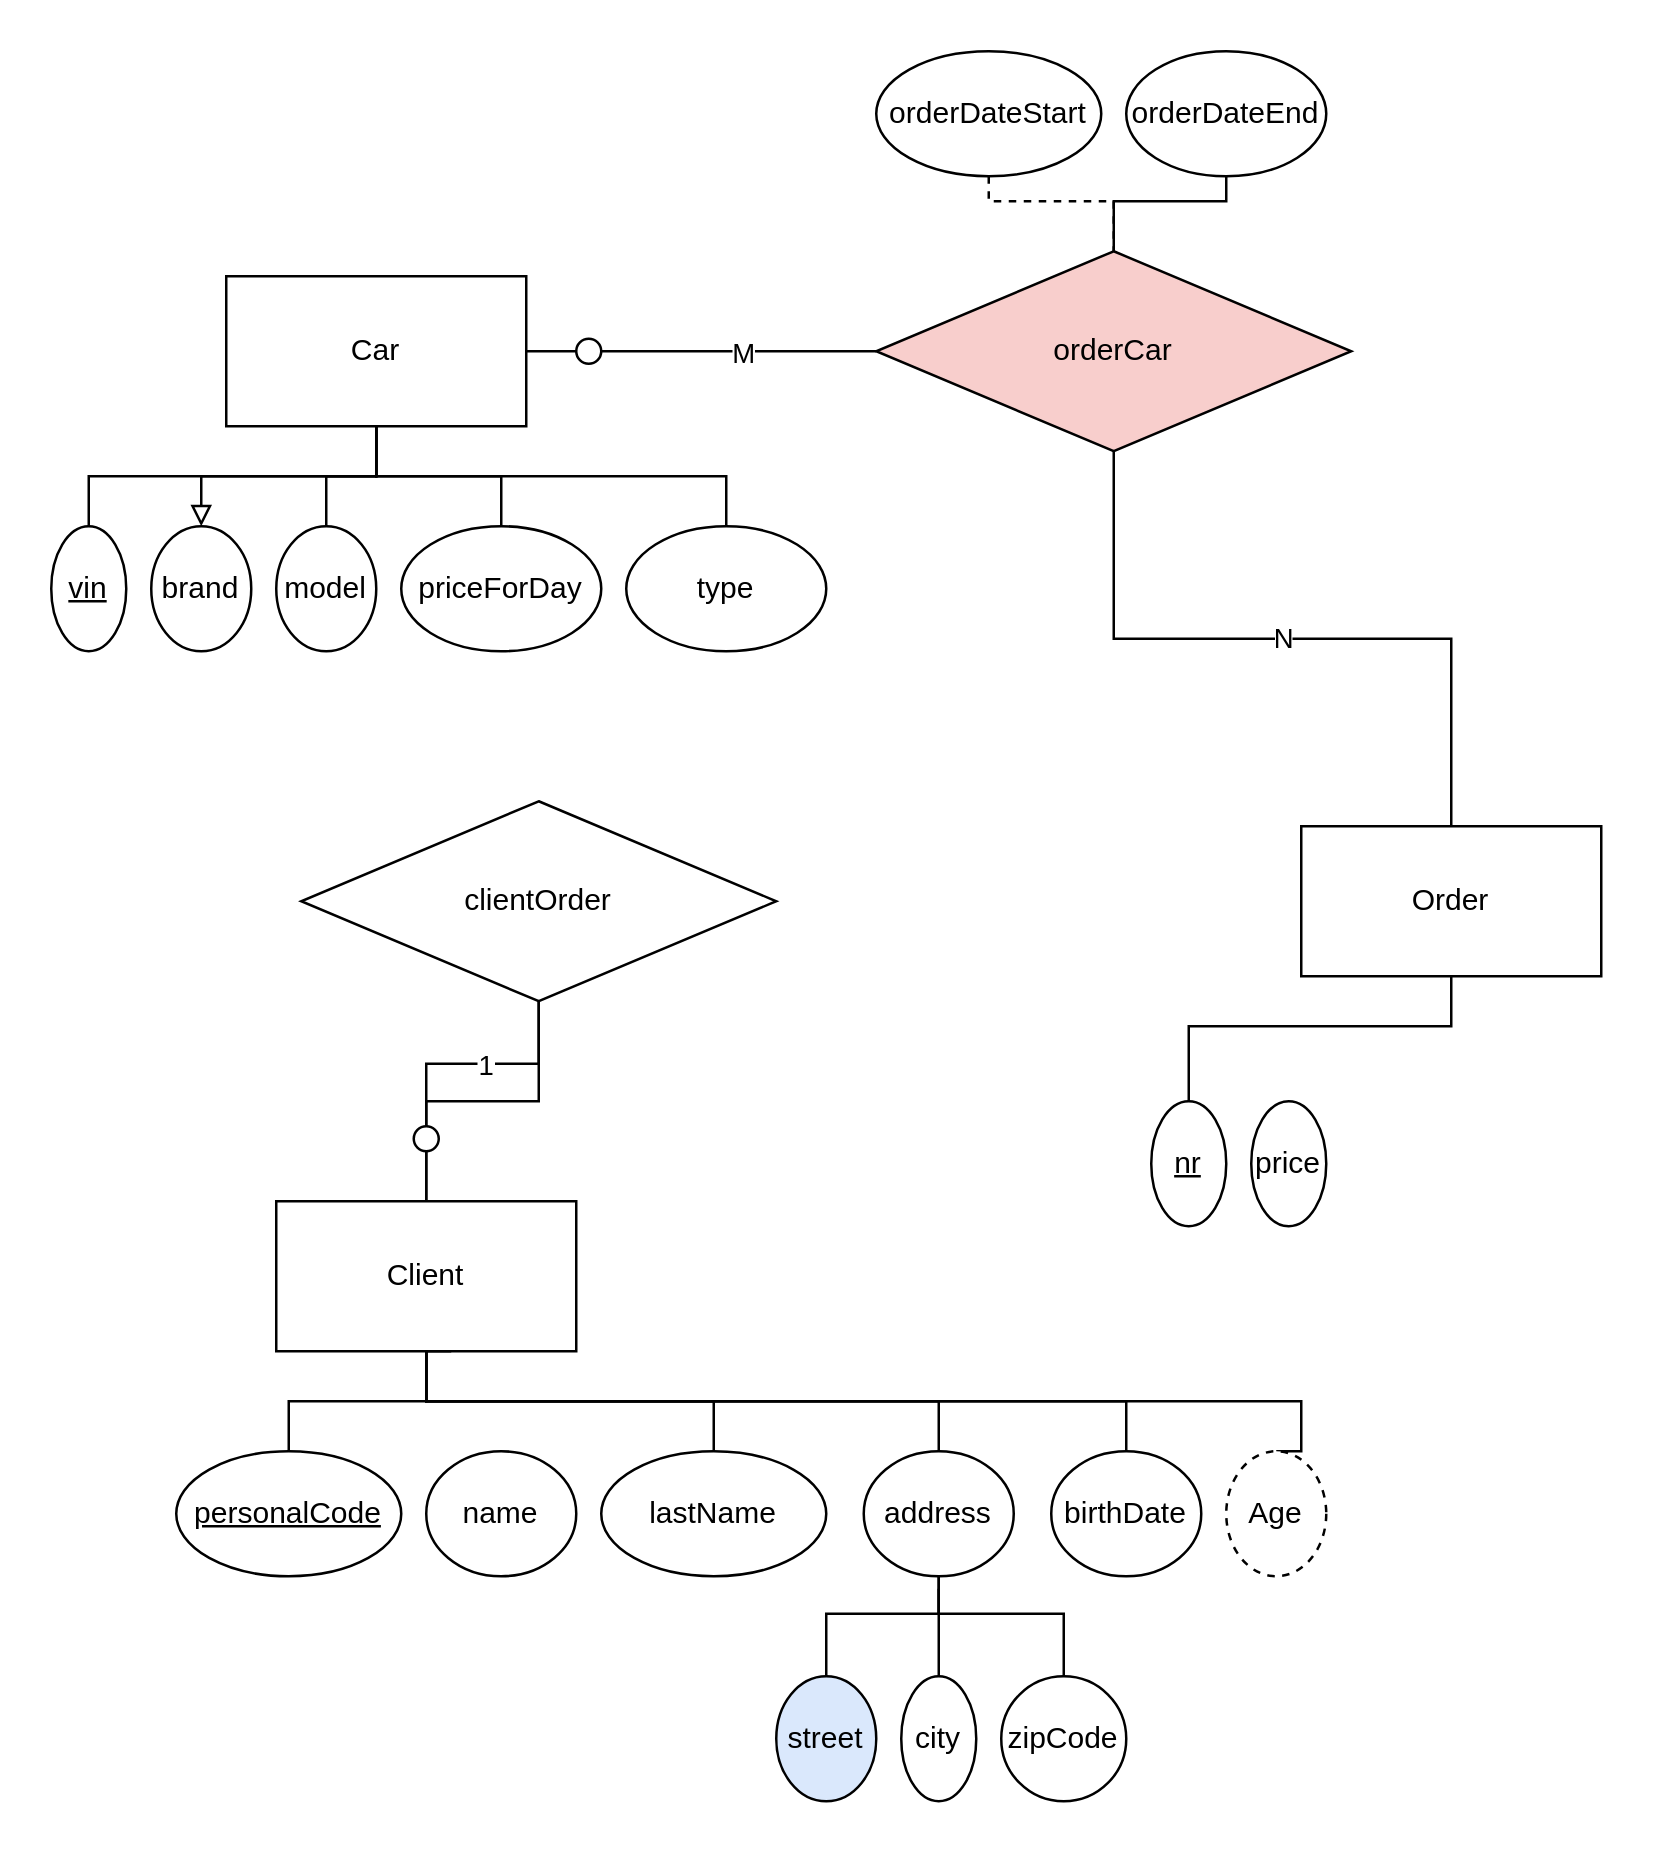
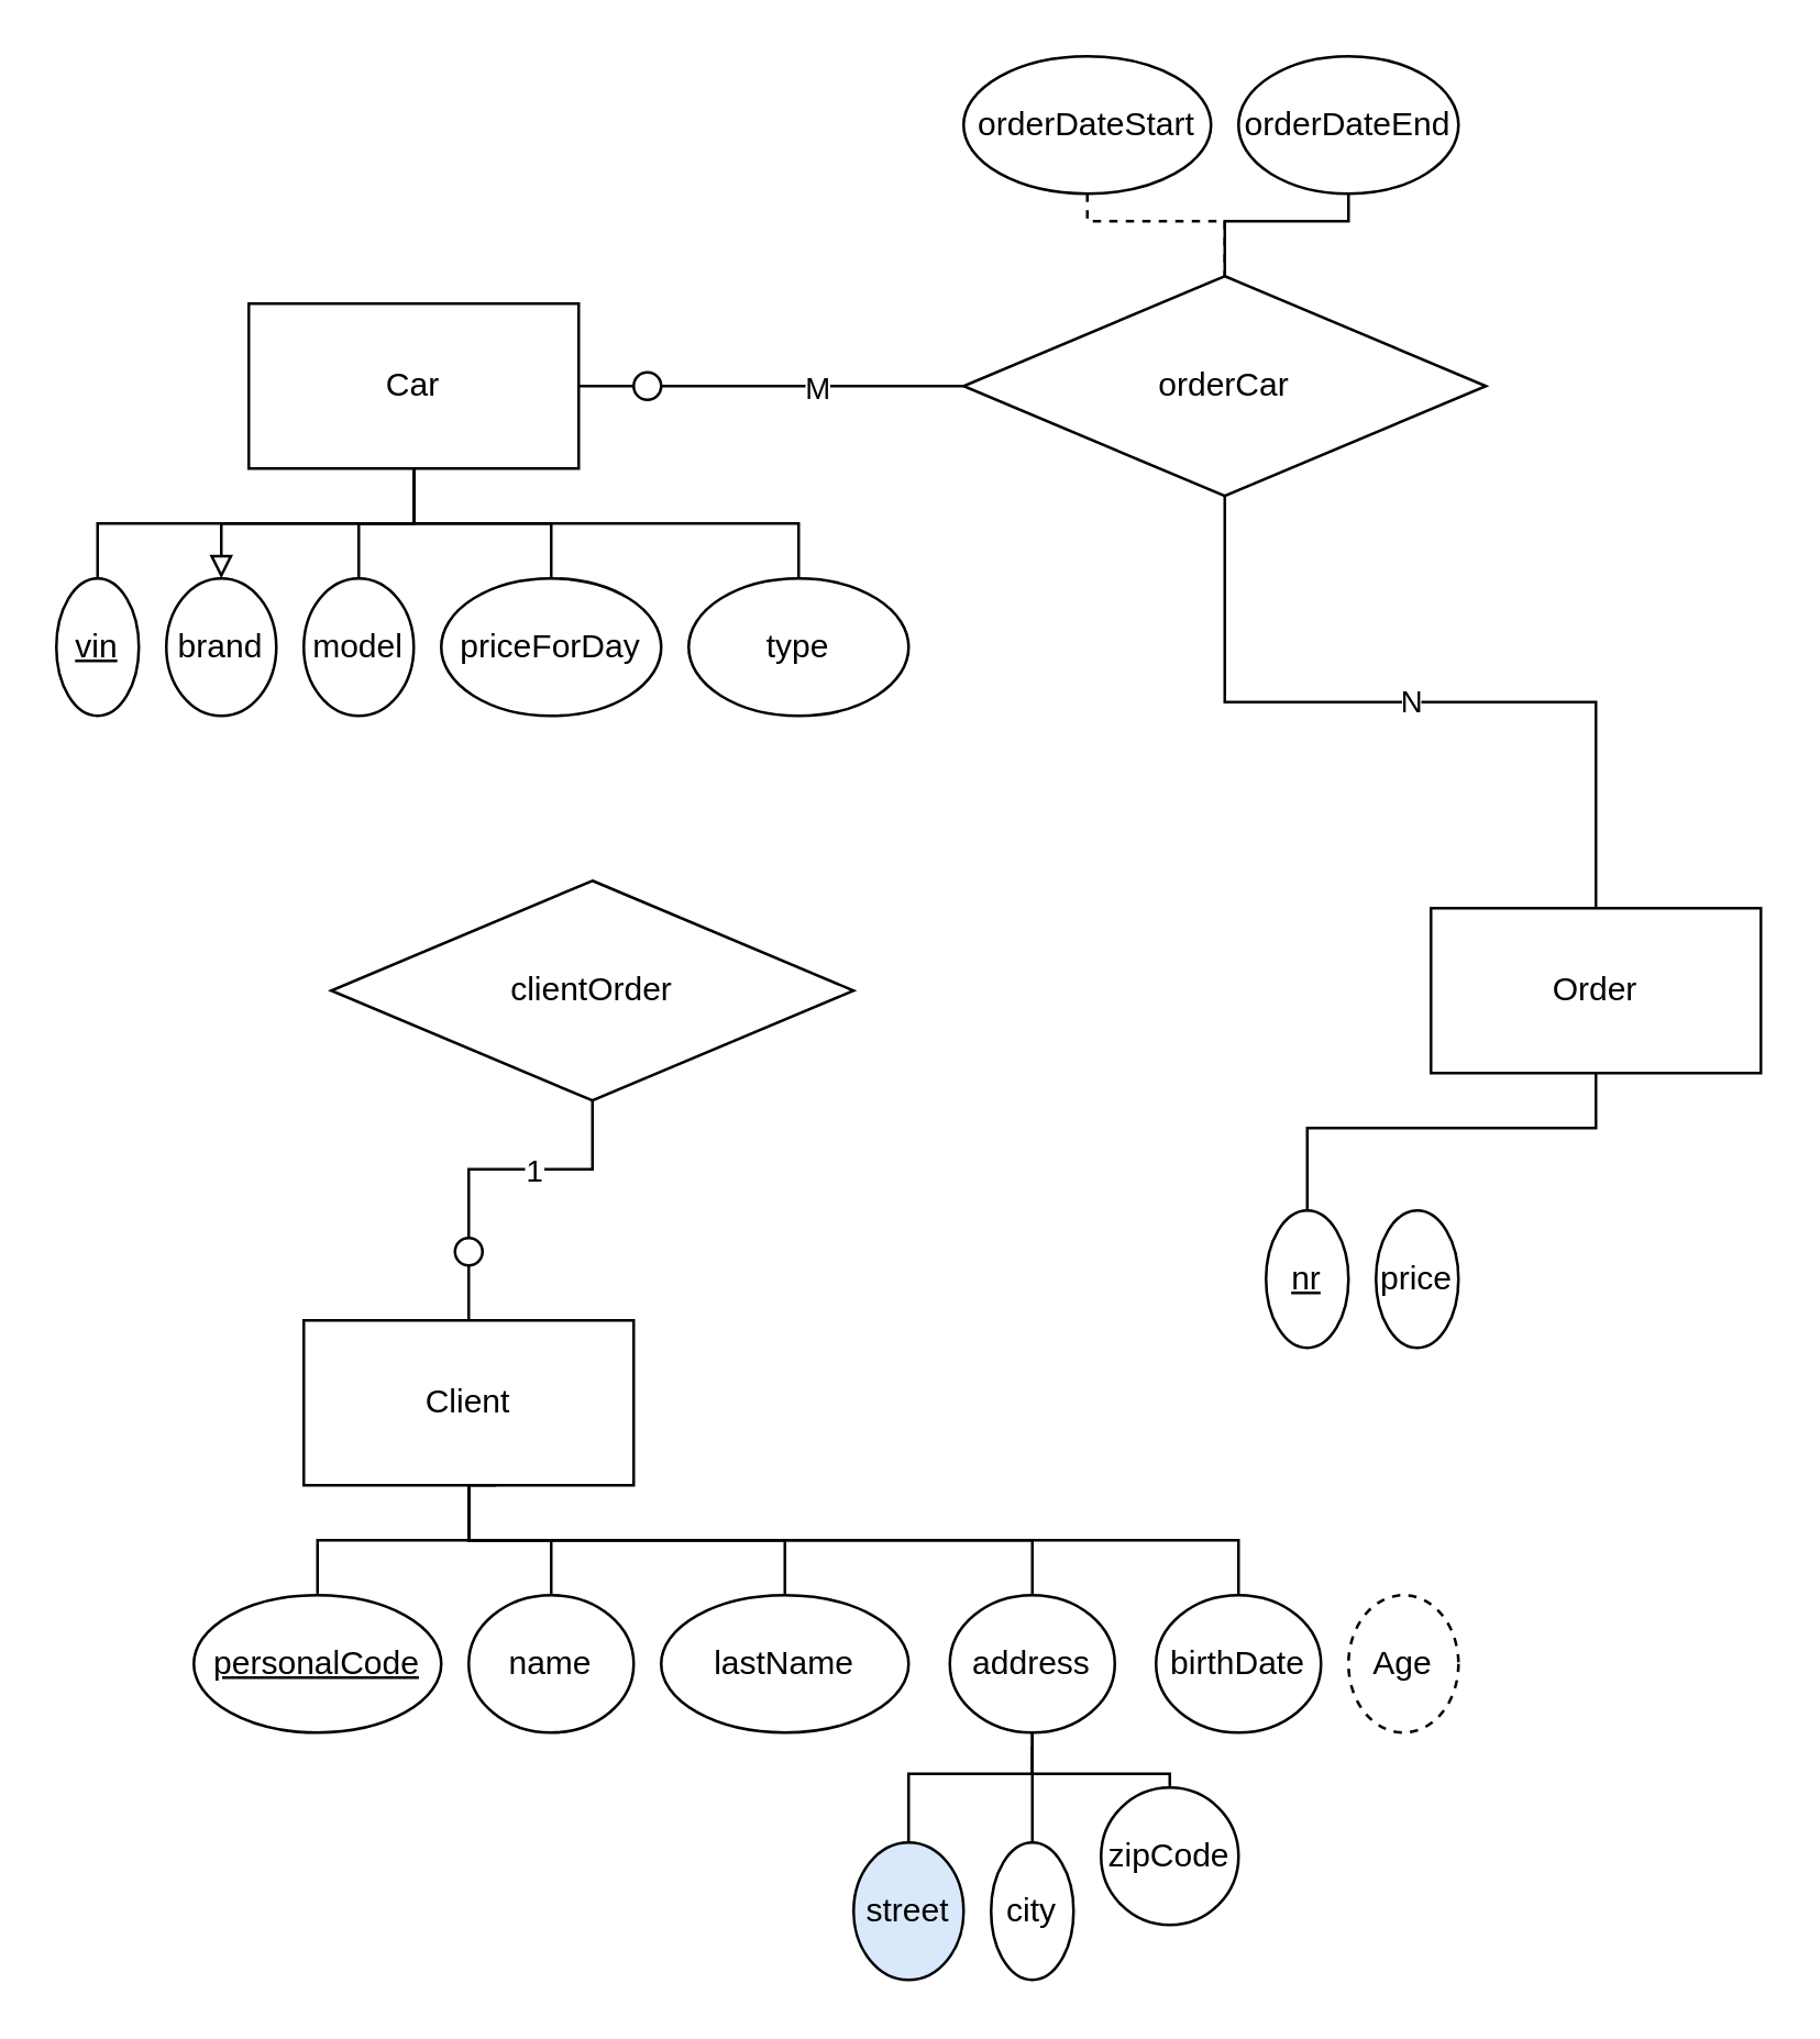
  <mxCell id="0" />
  <mxCell id="1" parent="0" />
  <mxCell id="2" style="edgeStyle=orthogonalEdgeStyle;rounded=0;orthogonalLoop=1;jettySize=auto;html=1;entryX=0.5;entryY=0;entryDx=0;entryDy=0;endArrow=none;endFill=0;" parent="1" source="7" target="12" edge="1"><mxGeometry relative="1" as="geometry"><Array as="points"><mxPoint x="150" y="190" /><mxPoint x="35" y="190" /></Array></mxGeometry></mxCell>
  <mxCell id="3" style="edgeStyle=orthogonalEdgeStyle;rounded=0;orthogonalLoop=1;jettySize=auto;html=1;entryX=0.5;entryY=0;entryDx=0;entryDy=0;endArrow=block;endFill=0;" parent="1" source="7" target="13" edge="1"><mxGeometry relative="1" as="geometry" /></mxCell>
  <mxCell id="4" style="edgeStyle=orthogonalEdgeStyle;rounded=0;orthogonalLoop=1;jettySize=auto;html=1;entryX=0.5;entryY=0;entryDx=0;entryDy=0;endArrow=none;endFill=0;" parent="1" source="7" target="14" edge="1"><mxGeometry relative="1" as="geometry" /></mxCell>
  <mxCell id="5" style="edgeStyle=orthogonalEdgeStyle;rounded=0;orthogonalLoop=1;jettySize=auto;html=1;entryX=0.5;entryY=0;entryDx=0;entryDy=0;endArrow=none;endFill=0;" parent="1" source="7" target="15" edge="1"><mxGeometry relative="1" as="geometry" /></mxCell>
  <mxCell id="6" style="edgeStyle=orthogonalEdgeStyle;rounded=0;orthogonalLoop=1;jettySize=auto;html=1;entryX=0.5;entryY=0;entryDx=0;entryDy=0;endArrow=none;endFill=0;" edge="1" parent="1" source="7" target="45"><mxGeometry relative="1" as="geometry"><Array as="points"><mxPoint x="150" y="190" /><mxPoint x="290" y="190" /></Array></mxGeometry></mxCell>
  <mxCell id="7" value="Car" style="rounded=0;whiteSpace=wrap;html=1;" parent="1" vertex="1"><mxGeometry x="90" y="110" width="120" height="60" as="geometry" /></mxCell>
  <mxCell id="8" style="edgeStyle=orthogonalEdgeStyle;rounded=0;orthogonalLoop=1;jettySize=auto;html=1;entryX=0.5;entryY=1;entryDx=0;entryDy=0;endArrow=none;endFill=0;" parent="1" source="11" target="43" edge="1"><mxGeometry relative="1" as="geometry" /></mxCell>
  <mxCell id="9" value="N" style="edgeLabel;html=1;align=center;verticalAlign=middle;resizable=0;points=[];" parent="8" vertex="1" connectable="0"><mxGeometry x="-0.0" y="-1" relative="1" as="geometry"><mxPoint as="offset" /></mxGeometry></mxCell>
  <mxCell id="10" style="edgeStyle=orthogonalEdgeStyle;rounded=0;orthogonalLoop=1;jettySize=auto;html=1;entryX=0.5;entryY=0;entryDx=0;entryDy=0;endArrow=none;endFill=0;exitX=0.5;exitY=1;exitDx=0;exitDy=0;" parent="1" source="11" target="34" edge="1"><mxGeometry relative="1" as="geometry"><mxPoint x="690" y="390" as="sourcePoint" /><Array as="points"><mxPoint x="580" y="410" /><mxPoint x="475" y="410" /></Array></mxGeometry></mxCell>
  <mxCell id="11" value="Order" style="rounded=0;whiteSpace=wrap;html=1;" parent="1" vertex="1"><mxGeometry x="520" y="330" width="120" height="60" as="geometry" /></mxCell>
  <mxCell id="12" value="&lt;u&gt;vin&lt;/u&gt;" style="ellipse;whiteSpace=wrap;html=1;" parent="1" vertex="1"><mxGeometry x="20" y="210" width="30" height="50" as="geometry" /></mxCell>
  <mxCell id="13" value="brand" style="ellipse;whiteSpace=wrap;html=1;" parent="1" vertex="1"><mxGeometry x="60" y="210" width="40" height="50" as="geometry" /></mxCell>
  <mxCell id="14" value="model" style="ellipse;whiteSpace=wrap;html=1;" parent="1" vertex="1"><mxGeometry x="110" y="210" width="40" height="50" as="geometry" /></mxCell>
  <mxCell id="15" value="priceForDay" style="ellipse;whiteSpace=wrap;html=1;" parent="1" vertex="1"><mxGeometry x="160" y="210" width="80" height="50" as="geometry" /></mxCell>
  <mxCell id="16" style="edgeStyle=orthogonalEdgeStyle;rounded=0;orthogonalLoop=1;jettySize=auto;html=1;entryX=0.5;entryY=0;entryDx=0;entryDy=0;endArrow=none;endFill=0;" parent="1" source="24" target="25" edge="1"><mxGeometry relative="1" as="geometry" /></mxCell>
- <mxCell id="17" style="edgeStyle=orthogonalEdgeStyle;rounded=0;orthogonalLoop=1;jettySize=auto;html=1;endArrow=none;endFill=0;" parent="1" source="24" target="41" edge="1"><mxGeometry relative="1" as="geometry" /></mxCell>
+ <mxCell id="17" style="edgeStyle=orthogonalEdgeStyle;rounded=0;orthogonalLoop=1;jettySize=auto;html=1;entryX=0.5;entryY=0;entryDx=0;entryDy=0;endArrow=none;endFill=0;" parent="1" source="24" target="26" edge="1"><mxGeometry relative="1" as="geometry" /></mxCell>
  <mxCell id="18" style="edgeStyle=orthogonalEdgeStyle;rounded=0;orthogonalLoop=1;jettySize=auto;html=1;entryX=0.5;entryY=0;entryDx=0;entryDy=0;endArrow=none;endFill=0;" parent="1" source="24" target="27" edge="1"><mxGeometry relative="1" as="geometry"><Array as="points"><mxPoint x="170" y="560" /><mxPoint x="285" y="560" /></Array></mxGeometry></mxCell>
  <mxCell id="19" style="edgeStyle=orthogonalEdgeStyle;rounded=0;orthogonalLoop=1;jettySize=auto;html=1;entryX=0.5;entryY=0;entryDx=0;entryDy=0;endArrow=none;endFill=0;" parent="1" edge="1"><mxGeometry relative="1" as="geometry"><Array as="points"><mxPoint x="170" y="540" /><mxPoint x="170" y="560" /><mxPoint x="375" y="560" /></Array><mxPoint x="180" y="540" as="sourcePoint" /><mxPoint x="375" y="580" as="targetPoint" /></mxGeometry></mxCell>
  <mxCell id="20" style="edgeStyle=orthogonalEdgeStyle;rounded=0;orthogonalLoop=1;jettySize=auto;html=1;entryX=0.5;entryY=0;entryDx=0;entryDy=0;endArrow=none;endFill=0;" parent="1" source="24" target="40" edge="1"><mxGeometry relative="1" as="geometry"><Array as="points"><mxPoint x="170" y="560" /><mxPoint x="450" y="560" /></Array></mxGeometry></mxCell>
  <mxCell id="21" style="edgeStyle=orthogonalEdgeStyle;rounded=0;orthogonalLoop=1;jettySize=auto;html=1;entryX=0.5;entryY=1;entryDx=0;entryDy=0;endArrow=none;endFill=0;exitX=0.5;exitY=0;exitDx=0;exitDy=0;" parent="1" source="51" target="41" edge="1"><mxGeometry relative="1" as="geometry"><mxPoint x="171" y="450" as="sourcePoint" /><Array as="points"><mxPoint x="170" y="425" /><mxPoint x="215" y="425" /></Array></mxGeometry></mxCell>
  <mxCell id="22" value="1" style="edgeLabel;html=1;align=center;verticalAlign=middle;resizable=0;points=[];" parent="21" vertex="1" connectable="0"><mxGeometry x="0.014" relative="1" as="geometry"><mxPoint as="offset" /></mxGeometry></mxCell>
- <mxCell id="23" style="edgeStyle=orthogonalEdgeStyle;rounded=0;orthogonalLoop=1;jettySize=auto;html=1;entryX=0.5;entryY=0;entryDx=0;entryDy=0;endArrow=none;endFill=0;" edge="1" parent="1" source="24" target="44"><mxGeometry relative="1" as="geometry"><Array as="points"><mxPoint x="170" y="560" /><mxPoint x="520" y="560" /></Array></mxGeometry></mxCell>
  <mxCell id="24" value="Client" style="rounded=0;whiteSpace=wrap;html=1;" parent="1" vertex="1"><mxGeometry x="110" y="480" width="120" height="60" as="geometry" /></mxCell>
  <mxCell id="25" value="&lt;u&gt;personalCode&lt;/u&gt;" style="ellipse;whiteSpace=wrap;html=1;" parent="1" vertex="1"><mxGeometry x="70" y="580" width="90" height="50" as="geometry" /></mxCell>
  <mxCell id="26" value="name" style="ellipse;whiteSpace=wrap;html=1;" parent="1" vertex="1"><mxGeometry x="170" y="580" width="60" height="50" as="geometry" /></mxCell>
  <mxCell id="27" value="lastName" style="ellipse;whiteSpace=wrap;html=1;" parent="1" vertex="1"><mxGeometry x="240" y="580" width="90" height="50" as="geometry" /></mxCell>
  <mxCell id="28" style="edgeStyle=orthogonalEdgeStyle;rounded=0;orthogonalLoop=1;jettySize=auto;html=1;entryX=0.5;entryY=0;entryDx=0;entryDy=0;strokeColor=default;targetPerimeterSpacing=0;endArrow=none;endFill=0;exitX=0.5;exitY=1;exitDx=0;exitDy=0;" parent="1" target="31" edge="1"><mxGeometry relative="1" as="geometry"><mxPoint x="375" y="635" as="sourcePoint" /></mxGeometry></mxCell>
  <mxCell id="29" style="edgeStyle=orthogonalEdgeStyle;rounded=0;orthogonalLoop=1;jettySize=auto;html=1;exitX=0.5;exitY=1;exitDx=0;exitDy=0;entryX=0.5;entryY=0;entryDx=0;entryDy=0;endArrow=none;endFill=0;" parent="1" target="32" edge="1"><mxGeometry relative="1" as="geometry"><mxPoint x="375" y="630" as="sourcePoint" /><Array as="points"><mxPoint x="375" y="645" /><mxPoint x="330" y="645" /></Array></mxGeometry></mxCell>
  <mxCell id="30" style="edgeStyle=orthogonalEdgeStyle;rounded=0;orthogonalLoop=1;jettySize=auto;html=1;entryX=0.5;entryY=0;entryDx=0;entryDy=0;endArrow=none;endFill=0;" parent="1" target="33" edge="1"><mxGeometry relative="1" as="geometry"><mxPoint x="375" y="630" as="sourcePoint" /><Array as="points"><mxPoint x="375" y="645" /><mxPoint x="425" y="645" /></Array></mxGeometry></mxCell>
  <mxCell id="31" value="city" style="ellipse;whiteSpace=wrap;html=1;" parent="1" vertex="1"><mxGeometry x="360" y="670" width="30" height="50" as="geometry" /></mxCell>
  <mxCell id="32" value="street" style="ellipse;whiteSpace=wrap;html=1;fillColor=#dae8fc;" parent="1" vertex="1"><mxGeometry x="310" y="670" width="40" height="50" as="geometry" /></mxCell>
- <mxCell id="33" value="zipCode" style="ellipse;whiteSpace=wrap;html=1;" parent="1" vertex="1"><mxGeometry x="400" y="670" width="50" height="50" as="geometry" /></mxCell>
+ <mxCell id="33" value="zipCode" style="ellipse;whiteSpace=wrap;html=1;" parent="1" vertex="1"><mxGeometry x="400" y="650" width="50" height="50" as="geometry" /></mxCell>
  <mxCell id="34" value="&lt;u&gt;nr&lt;/u&gt;" style="ellipse;whiteSpace=wrap;html=1;" parent="1" vertex="1"><mxGeometry x="460" y="440" width="30" height="50" as="geometry" /></mxCell>
  <mxCell id="35" style="edgeStyle=orthogonalEdgeStyle;rounded=0;orthogonalLoop=1;jettySize=auto;html=1;entryX=0.5;entryY=0;entryDx=0;entryDy=0;endArrow=none;endFill=0;dashed=1;" parent="1" source="36" target="43" edge="1"><mxGeometry relative="1" as="geometry"><Array as="points"><mxPoint x="395" y="80" /><mxPoint x="445" y="80" /></Array></mxGeometry></mxCell>
  <mxCell id="36" value="orderDateStart" style="ellipse;whiteSpace=wrap;html=1;" parent="1" vertex="1"><mxGeometry x="350" y="20" width="90" height="50" as="geometry" /></mxCell>
  <mxCell id="37" style="edgeStyle=orthogonalEdgeStyle;rounded=0;orthogonalLoop=1;jettySize=auto;html=1;entryX=0.5;entryY=0;entryDx=0;entryDy=0;endArrow=none;endFill=0;" parent="1" source="38" target="43" edge="1"><mxGeometry relative="1" as="geometry"><Array as="points"><mxPoint x="490" y="80" /><mxPoint x="445" y="80" /></Array></mxGeometry></mxCell>
  <mxCell id="38" value="orderDateEnd" style="ellipse;whiteSpace=wrap;html=1;" parent="1" vertex="1"><mxGeometry x="450" y="20" width="80" height="50" as="geometry" /></mxCell>
  <mxCell id="39" value="price" style="ellipse;whiteSpace=wrap;html=1;" parent="1" vertex="1"><mxGeometry x="500" y="440" width="30" height="50" as="geometry" /></mxCell>
  <mxCell id="40" value="birthDate" style="ellipse;whiteSpace=wrap;html=1;" parent="1" vertex="1"><mxGeometry x="420" y="580" width="60" height="50" as="geometry" /></mxCell>
  <mxCell id="41" value="clientOrder" style="rhombus;whiteSpace=wrap;html=1;" parent="1" vertex="1"><mxGeometry x="120" y="320" width="190" height="80" as="geometry" /></mxCell>
  <mxCell id="42" style="edgeStyle=orthogonalEdgeStyle;rounded=0;orthogonalLoop=1;jettySize=auto;html=1;entryX=1;entryY=0.5;entryDx=0;entryDy=0;endArrow=none;endFill=0;" parent="1" source="49" target="7" edge="1"><mxGeometry relative="1" as="geometry" /></mxCell>
- <mxCell id="43" value="orderCar" style="rhombus;whiteSpace=wrap;html=1;fillColor=#f8cecc;" parent="1" vertex="1"><mxGeometry x="350" y="100" width="190" height="80" as="geometry" /></mxCell>
+ <mxCell id="43" value="orderCar" style="rhombus;whiteSpace=wrap;html=1;" parent="1" vertex="1"><mxGeometry x="350" y="100" width="190" height="80" as="geometry" /></mxCell>
  <mxCell id="44" value="Age" style="ellipse;whiteSpace=wrap;html=1;dashed=1;" vertex="1" parent="1"><mxGeometry x="490" y="580" width="40" height="50" as="geometry" /></mxCell>
  <mxCell id="45" value="type" style="ellipse;whiteSpace=wrap;html=1;" vertex="1" parent="1"><mxGeometry x="250" y="210" width="80" height="50" as="geometry" /></mxCell>
  <mxCell id="46" value="address" style="ellipse;whiteSpace=wrap;html=1;" vertex="1" parent="1"><mxGeometry x="345" y="580" width="60" height="50" as="geometry" /></mxCell>
  <mxCell id="47" value="" style="edgeStyle=orthogonalEdgeStyle;rounded=0;orthogonalLoop=1;jettySize=auto;html=1;entryX=1;entryY=0.5;entryDx=0;entryDy=0;endArrow=none;endFill=0;" edge="1" parent="1" source="43" target="49"><mxGeometry relative="1" as="geometry"><mxPoint x="350" y="140" as="sourcePoint" /><mxPoint x="210" y="140" as="targetPoint" /></mxGeometry></mxCell>
  <mxCell id="48" value="M" style="edgeLabel;html=1;align=center;verticalAlign=middle;resizable=0;points=[];" vertex="1" connectable="0" parent="47"><mxGeometry x="-0.025" relative="1" as="geometry"><mxPoint as="offset" /></mxGeometry></mxCell>
  <mxCell id="49" value="" style="ellipse;whiteSpace=wrap;html=1;" vertex="1" parent="1"><mxGeometry x="230" y="135" width="10" height="10" as="geometry" /></mxCell>
  <mxCell id="50" value="" style="edgeStyle=orthogonalEdgeStyle;rounded=0;orthogonalLoop=1;jettySize=auto;html=1;entryX=0.5;entryY=1;entryDx=0;entryDy=0;endArrow=none;endFill=0;exitX=0.5;exitY=0;exitDx=0;exitDy=0;" edge="1" parent="1" source="24" target="51"><mxGeometry relative="1" as="geometry"><mxPoint x="170" y="480" as="sourcePoint" /><mxPoint x="215" y="400" as="targetPoint" /><Array as="points" /></mxGeometry></mxCell>
  <mxCell id="51" value="" style="ellipse;whiteSpace=wrap;html=1;" vertex="1" parent="1"><mxGeometry x="165" y="450" width="10" height="10" as="geometry" /></mxCell>
